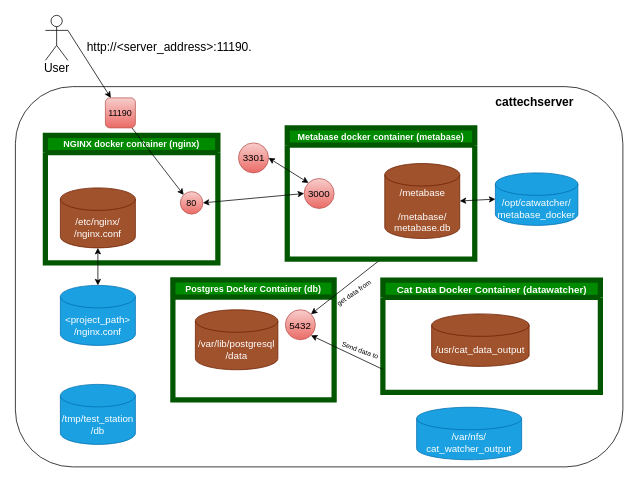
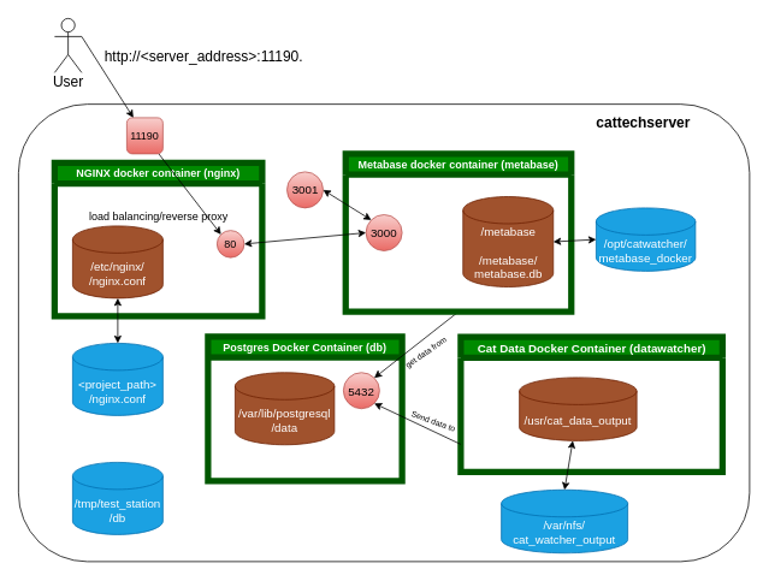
  <mxCell id="0" />
  <mxCell id="1" parent="0" />
  <mxCell id="2" value="" style="rounded=1;whiteSpace=wrap;html=1;" parent="1" vertex="1"><mxGeometry y="115" width="810" height="507" as="geometry" x="20" /></mxCell>
  <mxCell id="3" value="NGINX docker container (nginx)" style="swimlane;startSize=23;fillColor=#008a00;fontColor=#ffffff;strokeColor=#005700;strokeWidth=7;" parent="1" vertex="1"><mxGeometry x="60" y="180" width="230" height="170" as="geometry"><mxRectangle x="70" y="120" width="130" height="23" as="alternateBounds" /></mxGeometry></mxCell>
  <mxCell id="4" value="/etc/nginx/&lt;br&gt;/nginx.conf" style="shape=cylinder3;whiteSpace=wrap;html=1;boundedLbl=1;backgroundOutline=1;size=15;fontSize=13;fillColor=#a0522d;fontColor=#ffffff;strokeColor=#6D1F00;" parent="3" vertex="1"><mxGeometry x="20" y="70" width="100" height="80" as="geometry" /></mxCell>
  <mxCell id="5" value="80" style="ellipse;whiteSpace=wrap;html=1;aspect=fixed;fillColor=#f8cecc;gradientColor=#ea6b66;strokeColor=#b85450;" parent="3" vertex="1"><mxGeometry x="180" y="75" width="30" height="30" as="geometry" /></mxCell>
  <mxCell id="6" value="Postgres Docker Container (db)" style="swimlane;fillColor=#008a00;fontColor=#ffffff;strokeColor=#005700;strokeWidth=7;" parent="1" vertex="1"><mxGeometry x="230" y="372.5" width="215" height="160" as="geometry" /></mxCell>
  <mxCell id="7" value="5432" style="ellipse;whiteSpace=wrap;html=1;aspect=fixed;fontSize=13;fillColor=#f8cecc;gradientColor=#ea6b66;strokeColor=#b85450;" parent="6" vertex="1"><mxGeometry x="150" y="40" width="40" height="40" as="geometry" /></mxCell>
  <mxCell id="8" value="/var/lib/postgresql&lt;br&gt;/data" style="shape=cylinder3;whiteSpace=wrap;html=1;boundedLbl=1;backgroundOutline=1;size=15;fontSize=13;fillColor=#a0522d;fontColor=#ffffff;strokeColor=#6D1F00;" parent="6" vertex="1"><mxGeometry x="30" y="40" width="110" height="80" as="geometry" /></mxCell>
  <mxCell id="9" style="edgeStyle=none;html=1;exitX=0.5;exitY=1;exitDx=0;exitDy=0;entryX=1;entryY=0;entryDx=0;entryDy=0;fontSize=16;" parent="1" source="10" target="7" edge="1"><mxGeometry relative="1" as="geometry" /></mxCell>
  <mxCell id="10" value="Metabase docker container (metabase)" style="swimlane;startSize=23;fillColor=#008a00;fontColor=#ffffff;strokeColor=#005700;strokeWidth=7;" parent="1" vertex="1"><mxGeometry x="382.5" y="170" width="250" height="175" as="geometry" /></mxCell>
  <mxCell id="11" value="3000" style="ellipse;whiteSpace=wrap;html=1;aspect=fixed;fontSize=13;fillColor=#f8cecc;gradientColor=#ea6b66;strokeColor=#b85450;" parent="10" vertex="1"><mxGeometry x="22.5" y="67.5" width="40" height="40" as="geometry" /></mxCell>
  <mxCell id="12" value="/metabase&lt;br&gt;&lt;br&gt;/metabase/&lt;br&gt;metabase.db" style="shape=cylinder3;whiteSpace=wrap;html=1;boundedLbl=1;backgroundOutline=1;size=15;fontSize=13;fillColor=#a0522d;fontColor=#ffffff;strokeColor=#6D1F00;" parent="10" vertex="1"><mxGeometry x="130" y="47.5" width="100" height="100" as="geometry" /></mxCell>
  <mxCell id="13" value="" style="edgeStyle=none;html=1;entryX=0;entryY=0;entryDx=0;entryDy=0;" parent="1" source="14" target="5" edge="1"><mxGeometry relative="1" as="geometry"><mxPoint x="140" y="220" as="targetPoint" /></mxGeometry></mxCell>
  <mxCell id="14" value="11190" style="whiteSpace=wrap;html=1;aspect=fixed;fillColor=#f8cecc;strokeColor=#b85450;gradientColor=#ea6b66;rounded=1;" parent="1" vertex="1"><mxGeometry x="140" y="130" width="40" height="40" as="geometry" /></mxCell>
+ <mxCell id="15" value="load balancing/reverse proxy" style="text;html=1;resizable=0;autosize=1;align=center;verticalAlign=middle;points=[];fillColor=none;strokeColor=none;rounded=0;" parent="1" vertex="1"><mxGeometry x="90" y="230" width="170" height="20" as="geometry" /></mxCell>
  <mxCell id="16" value="Cat Data Docker Container (datawatcher)" style="swimlane;fontSize=13;html=1;fillColor=#008a00;fontColor=#ffffff;strokeColor=#005700;strokeWidth=7;" parent="1" vertex="1"><mxGeometry x="510" y="373" width="290" height="149.5" as="geometry" /></mxCell>
  <mxCell id="17" value="/usr/cat_data_output" style="shape=cylinder3;whiteSpace=wrap;html=1;boundedLbl=1;backgroundOutline=1;size=15;fontSize=13;fillColor=#a0522d;fontColor=#ffffff;strokeColor=#6D1F00;" parent="16" vertex="1"><mxGeometry x="65" y="45" width="130" height="70" as="geometry" /></mxCell>
  <mxCell id="18" value="" style="endArrow=classic;html=1;fontSize=13;entryX=1;entryY=1;entryDx=0;entryDy=0;" parent="1" target="7" edge="1"><mxGeometry width="50" height="50" relative="1" as="geometry"><mxPoint x="510" y="492" as="sourcePoint" /><mxPoint x="470" y="380" as="targetPoint" /></mxGeometry></mxCell>
  <mxCell id="19" value="/opt/catwatcher/&lt;br&gt;metabase_docker" style="shape=cylinder3;whiteSpace=wrap;html=1;boundedLbl=1;backgroundOutline=1;size=15;fontSize=13;fillColor=#1ba1e2;fontColor=#ffffff;strokeColor=#006EAF;" parent="1" vertex="1"><mxGeometry x="660" y="230" width="110" height="70" as="geometry" /></mxCell>
  <mxCell id="20" value="" style="endArrow=classic;startArrow=classic;html=1;fontSize=13;exitX=0;exitY=0.5;exitDx=0;exitDy=0;exitPerimeter=0;entryX=1;entryY=0.5;entryDx=0;entryDy=0;entryPerimeter=0;" parent="1" source="19" target="12" edge="1"><mxGeometry width="50" height="50" relative="1" as="geometry"><mxPoint x="420" y="420" as="sourcePoint" /><mxPoint x="470" y="370" as="targetPoint" /></mxGeometry></mxCell>
  <mxCell id="21" value="/tmp/test_station&lt;br&gt;/db" style="shape=cylinder3;whiteSpace=wrap;html=1;boundedLbl=1;backgroundOutline=1;size=15;fontSize=13;fillColor=#1ba1e2;fontColor=#ffffff;strokeColor=#006EAF;" parent="1" vertex="1"><mxGeometry x="80" y="512" width="100" height="80" as="geometry" /></mxCell>
  <mxCell id="22" value="/var/nfs/&lt;br&gt;cat_watcher_output" style="shape=cylinder3;whiteSpace=wrap;html=1;boundedLbl=1;backgroundOutline=1;size=15;fontSize=13;fillColor=#1ba1e2;fontColor=#ffffff;strokeColor=#006EAF;" parent="1" vertex="1"><mxGeometry x="555" y="542.5" width="140" height="70" as="geometry" /></mxCell>
+ <mxCell id="23" value="" style="endArrow=classic;startArrow=classic;html=1;fontSize=13;exitX=0.5;exitY=0;exitDx=0;exitDy=0;exitPerimeter=0;" parent="1" source="22" target="17" edge="1"><mxGeometry width="50" height="50" relative="1" as="geometry"><mxPoint x="420" y="670" as="sourcePoint" /><mxPoint x="470" y="620" as="targetPoint" /></mxGeometry></mxCell>
  <mxCell id="24" value="&lt;span&gt;&amp;lt;project_path&amp;gt;&lt;/span&gt;&lt;br&gt;&lt;span&gt;/nginx.conf&lt;/span&gt;" style="shape=cylinder3;whiteSpace=wrap;html=1;boundedLbl=1;backgroundOutline=1;size=15;fontSize=13;fillColor=#1ba1e2;fontColor=#ffffff;strokeColor=#006EAF;" parent="1" vertex="1"><mxGeometry x="80" y="380" width="100" height="80" as="geometry" /></mxCell>
  <mxCell id="25" value="" style="endArrow=classic;startArrow=classic;html=1;fontSize=13;entryX=0.5;entryY=0;entryDx=0;entryDy=0;entryPerimeter=0;exitX=0.5;exitY=1;exitDx=0;exitDy=0;exitPerimeter=0;" parent="1" source="4" target="24" edge="1"><mxGeometry width="50" height="50" relative="1" as="geometry"><mxPoint x="420" y="340" as="sourcePoint" /><mxPoint x="470" y="290" as="targetPoint" /></mxGeometry></mxCell>
  <mxCell id="26" style="edgeStyle=none;html=1;exitX=1;exitY=0.333;exitDx=0;exitDy=0;exitPerimeter=0;fontSize=13;" parent="1" source="27" target="14" edge="1"><mxGeometry relative="1" as="geometry" /></mxCell>
  <mxCell id="27" value="" style="shape=umlActor;verticalLabelPosition=bottom;verticalAlign=top;html=1;outlineConnect=0;fontSize=13;" parent="1" vertex="1"><mxGeometry x="60" y="20" width="30" height="60" as="geometry" /></mxCell>
- <mxCell id="28" value="3301" style="ellipse;whiteSpace=wrap;html=1;aspect=fixed;fontSize=13;fillColor=#f8cecc;gradientColor=#ea6b66;strokeColor=#b85450;" parent="1" vertex="1"><mxGeometry x="317.5" y="190" width="40" height="40" as="geometry" /></mxCell>
+ <mxCell id="28" value="3001" style="ellipse;whiteSpace=wrap;html=1;aspect=fixed;fontSize=13;fillColor=#f8cecc;gradientColor=#ea6b66;strokeColor=#b85450;" parent="1" vertex="1"><mxGeometry x="317.5" y="190" width="40" height="40" as="geometry" /></mxCell>
  <mxCell id="29" value="&lt;b&gt;&lt;font style=&quot;font-size: 16px&quot;&gt;cattechserver&lt;/font&gt;&lt;/b&gt;" style="text;html=1;strokeColor=none;fillColor=none;align=center;verticalAlign=middle;whiteSpace=wrap;rounded=0;" parent="1" vertex="1"><mxGeometry x="670" y="120" width="85" height="30" as="geometry" /></mxCell>
  <mxCell id="30" value="User" style="text;html=1;align=center;verticalAlign=middle;resizable=0;points=[];autosize=1;strokeColor=none;fillColor=none;fontSize=16;" parent="1" vertex="1"><mxGeometry x="50" y="80" width="50" height="20" as="geometry" /></mxCell>
  <mxCell id="31" value="http://&amp;lt;server_address&amp;gt;:11190." style="text;html=1;align=center;verticalAlign=middle;resizable=0;points=[];autosize=1;strokeColor=none;fillColor=none;fontSize=16;" parent="1" vertex="1"><mxGeometry x="105" y="52" width="240" height="20" as="geometry" /></mxCell>
  <mxCell id="32" value="" style="endArrow=classic;startArrow=classic;html=1;fontSize=16;entryX=0;entryY=0.5;entryDx=0;entryDy=0;exitX=1;exitY=0.5;exitDx=0;exitDy=0;" parent="1" source="5" target="11" edge="1"><mxGeometry width="50" height="50" relative="1" as="geometry"><mxPoint x="390" y="362" as="sourcePoint" /><mxPoint x="440" y="312" as="targetPoint" /></mxGeometry></mxCell>
  <mxCell id="33" value="" style="endArrow=classic;startArrow=classic;html=1;fontSize=16;entryX=0;entryY=0;entryDx=0;entryDy=0;exitX=1;exitY=0.5;exitDx=0;exitDy=0;" parent="1" source="28" target="11" edge="1"><mxGeometry width="50" height="50" relative="1" as="geometry"><mxPoint x="390" y="362" as="sourcePoint" /><mxPoint x="440" y="312" as="targetPoint" /></mxGeometry></mxCell>
  <mxCell id="34" value="&lt;font style=&quot;font-size: 9px&quot;&gt;get data from&lt;/font&gt;" style="text;html=1;strokeColor=none;fillColor=none;align=center;verticalAlign=middle;whiteSpace=wrap;rounded=0;fontSize=16;rotation=-35;" parent="1" vertex="1"><mxGeometry x="440" y="372.5" width="60" height="30" as="geometry" /></mxCell>
  <mxCell id="35" value="Send data to" style="text;html=1;strokeColor=none;fillColor=none;align=center;verticalAlign=middle;whiteSpace=wrap;rounded=0;fontSize=9;rotation=20;" parent="1" vertex="1"><mxGeometry x="450" y="452" width="60" height="30" as="geometry" /></mxCell>
